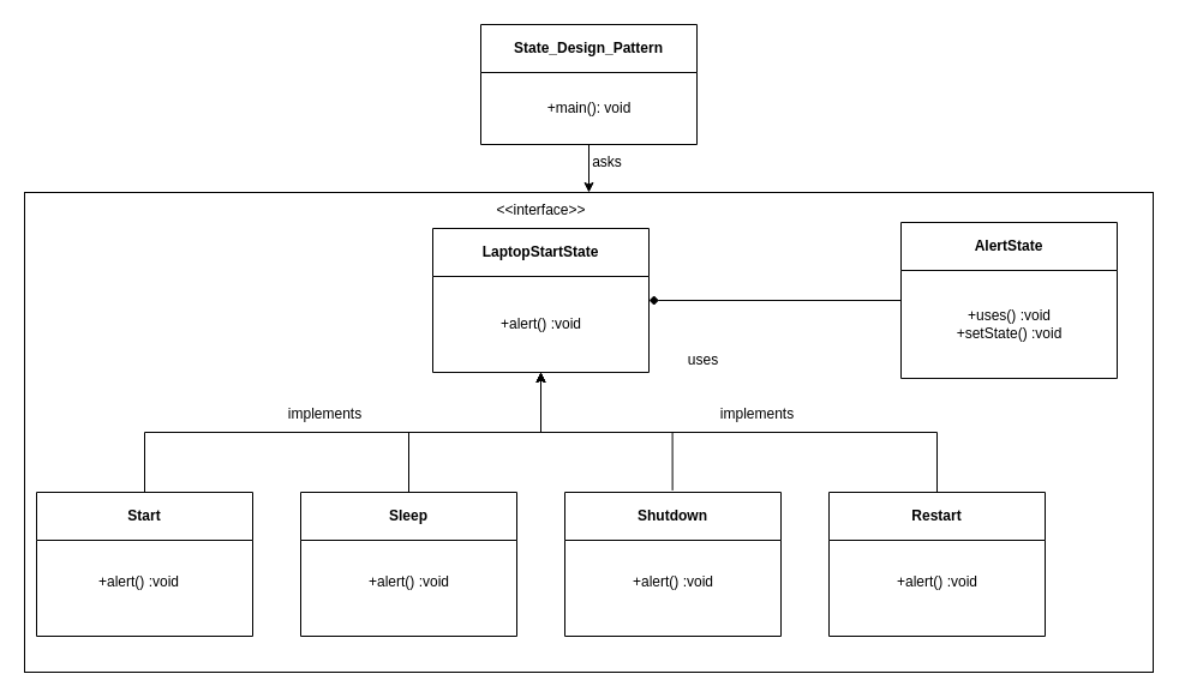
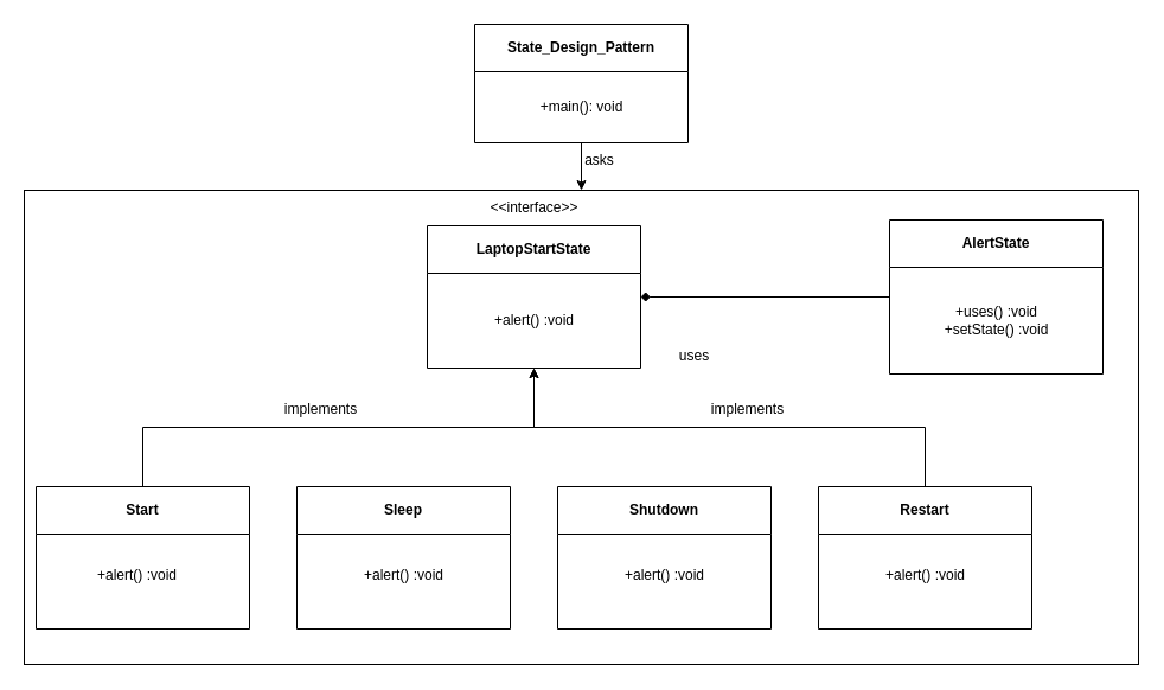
  <mxCell id="0" />
  <mxCell id="1" parent="0" />
  <mxCell id="2" value="" style="rounded=0;whiteSpace=wrap;html=1;" parent="1" vertex="1"><mxGeometry x="20" y="160" width="940" height="400" as="geometry" /></mxCell>
  <mxCell id="3" style="edgeStyle=orthogonalEdgeStyle;rounded=0;orthogonalLoop=1;jettySize=auto;html=1;exitX=0.5;exitY=1;exitDx=0;exitDy=0;" parent="1" source="4" target="2" edge="1"><mxGeometry relative="1" as="geometry" /></mxCell>
  <mxCell id="4" value="State_Design_Pattern" style="swimlane;whiteSpace=wrap;html=1;startSize=40;" parent="1" vertex="1"><mxGeometry x="400" y="20" width="180" height="100" as="geometry" /></mxCell>
  <mxCell id="5" value="+main(): void" style="text;html=1;align=center;verticalAlign=middle;resizable=0;points=[];autosize=1;strokeColor=none;fillColor=none;" parent="4" vertex="1"><mxGeometry x="45" y="55" width="90" height="30" as="geometry" /></mxCell>
  <mxCell id="6" value="LaptopStartState" style="swimlane;whiteSpace=wrap;html=1;startSize=40;" parent="1" vertex="1"><mxGeometry x="360" y="190" width="180" height="120" as="geometry" /></mxCell>
  <mxCell id="7" value="+alert() :void" style="text;html=1;align=center;verticalAlign=middle;resizable=0;points=[];autosize=1;strokeColor=none;fillColor=none;" parent="6" vertex="1"><mxGeometry x="45" y="65" width="90" height="30" as="geometry" /></mxCell>
  <mxCell id="8" value="&amp;lt;&amp;lt;interface&amp;gt;&amp;gt;" style="text;html=1;align=center;verticalAlign=middle;resizable=0;points=[];autosize=1;strokeColor=none;fillColor=none;" parent="6" vertex="1"><mxGeometry x="40" y="-30" width="100" height="30" as="geometry" /></mxCell>
- <mxCell id="9" style="edgeStyle=orthogonalEdgeStyle;rounded=0;orthogonalLoop=1;jettySize=auto;html=1;exitX=0.498;exitY=-0.013;exitDx=0;exitDy=0;entryX=0.5;entryY=1;entryDx=0;entryDy=0;exitPerimeter=0;" parent="1" source="22" target="6" edge="1"><mxGeometry relative="1" as="geometry"><mxPoint x="560" y="390" as="sourcePoint" /></mxGeometry></mxCell>
  <mxCell id="10" style="edgeStyle=orthogonalEdgeStyle;rounded=0;orthogonalLoop=1;jettySize=auto;html=1;exitX=0.5;exitY=0;exitDx=0;exitDy=0;entryX=0.5;entryY=1;entryDx=0;entryDy=0;" parent="1" source="24" target="6" edge="1"><mxGeometry relative="1" as="geometry"><mxPoint x="780" y="390" as="sourcePoint" /></mxGeometry></mxCell>
  <mxCell id="11" style="edgeStyle=orthogonalEdgeStyle;rounded=0;orthogonalLoop=1;jettySize=auto;html=1;exitX=0;exitY=0.5;exitDx=0;exitDy=0;entryX=1;entryY=0.5;entryDx=0;entryDy=0;endArrow=diamond;" parent="1" source="12" target="6" edge="1"><mxGeometry relative="1" as="geometry" /></mxCell>
  <mxCell id="12" value="AlertState" style="swimlane;whiteSpace=wrap;html=1;startSize=40;" parent="1" vertex="1"><mxGeometry x="750" y="185" width="180" height="130" as="geometry" /></mxCell>
  <mxCell id="13" value="+uses() :void&lt;br&gt;+setState() :void" style="text;html=1;align=center;verticalAlign=middle;resizable=0;points=[];autosize=1;strokeColor=none;fillColor=none;" vertex="1" parent="12"><mxGeometry x="35" y="65" width="110" height="40" as="geometry" /></mxCell>
- <mxCell id="14" style="edgeStyle=orthogonalEdgeStyle;rounded=0;orthogonalLoop=1;jettySize=auto;html=1;exitX=0.5;exitY=0;exitDx=0;exitDy=0;entryX=0.5;entryY=1;entryDx=0;entryDy=0;" parent="1" source="20" target="6" edge="1"><mxGeometry relative="1" as="geometry"><mxPoint x="340" y="390" as="sourcePoint" /></mxGeometry></mxCell>
  <mxCell id="15" style="edgeStyle=orthogonalEdgeStyle;rounded=0;orthogonalLoop=1;jettySize=auto;html=1;exitX=0.5;exitY=0;exitDx=0;exitDy=0;entryX=0.5;entryY=1;entryDx=0;entryDy=0;" parent="1" source="18" target="6" edge="1"><mxGeometry relative="1" as="geometry"><mxPoint x="120" y="390" as="sourcePoint" /></mxGeometry></mxCell>
  <mxCell id="16" value="implements" style="text;html=1;align=center;verticalAlign=middle;resizable=0;points=[];autosize=1;strokeColor=none;fillColor=none;" parent="1" vertex="1"><mxGeometry x="230" y="330" width="80" height="30" as="geometry" /></mxCell>
  <mxCell id="17" value="implements" style="text;html=1;align=center;verticalAlign=middle;resizable=0;points=[];autosize=1;strokeColor=none;fillColor=none;" parent="1" vertex="1"><mxGeometry x="590" y="330" width="80" height="30" as="geometry" /></mxCell>
  <mxCell id="18" value="Start" style="swimlane;whiteSpace=wrap;html=1;startSize=40;" parent="1" vertex="1"><mxGeometry x="30" y="410" width="180" height="120" as="geometry" /></mxCell>
  <mxCell id="19" value="+alert() :void" style="text;html=1;align=center;verticalAlign=middle;resizable=0;points=[];autosize=1;strokeColor=none;fillColor=none;" vertex="1" parent="18"><mxGeometry x="40" y="60" width="90" height="30" as="geometry" /></mxCell>
  <mxCell id="20" value="Sleep" style="swimlane;whiteSpace=wrap;html=1;startSize=40;" parent="1" vertex="1"><mxGeometry x="250" y="410" width="180" height="120" as="geometry" /></mxCell>
  <mxCell id="21" value="+alert() :void" style="text;html=1;align=center;verticalAlign=middle;resizable=0;points=[];autosize=1;strokeColor=none;fillColor=none;" vertex="1" parent="20"><mxGeometry x="45" y="60" width="90" height="30" as="geometry" /></mxCell>
  <mxCell id="22" value="Shutdown" style="swimlane;whiteSpace=wrap;html=1;startSize=40;" parent="1" vertex="1"><mxGeometry x="470" y="410" width="180" height="120" as="geometry" /></mxCell>
  <mxCell id="23" value="+alert() :void" style="text;html=1;align=center;verticalAlign=middle;resizable=0;points=[];autosize=1;strokeColor=none;fillColor=none;" vertex="1" parent="22"><mxGeometry x="45" y="60" width="90" height="30" as="geometry" /></mxCell>
  <mxCell id="24" value="Restart" style="swimlane;whiteSpace=wrap;html=1;startSize=40;" parent="1" vertex="1"><mxGeometry x="690" y="410" width="180" height="120" as="geometry" /></mxCell>
  <mxCell id="25" value="+alert() :void" style="text;html=1;align=center;verticalAlign=middle;resizable=0;points=[];autosize=1;strokeColor=none;fillColor=none;" vertex="1" parent="24"><mxGeometry x="45" y="60" width="90" height="30" as="geometry" /></mxCell>
  <mxCell id="26" value="uses" style="text;html=1;align=center;verticalAlign=middle;resizable=0;points=[];autosize=1;strokeColor=none;fillColor=none;" parent="1" vertex="1"><mxGeometry x="560" y="285" width="50" height="30" as="geometry" /></mxCell>
  <mxCell id="27" value="asks" style="text;html=1;align=center;verticalAlign=middle;resizable=0;points=[];autosize=1;strokeColor=none;fillColor=none;" parent="1" vertex="1"><mxGeometry x="480" y="120" width="50" height="30" as="geometry" /></mxCell>
